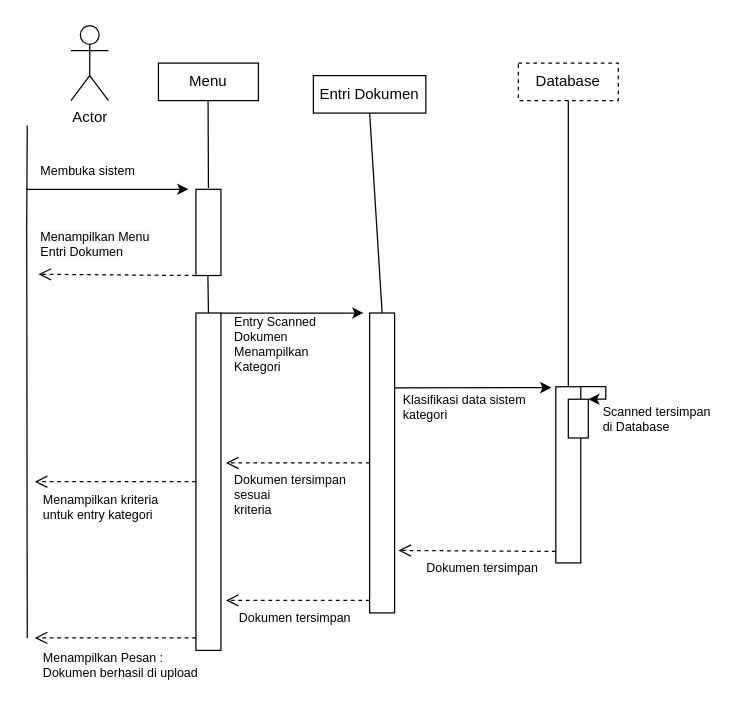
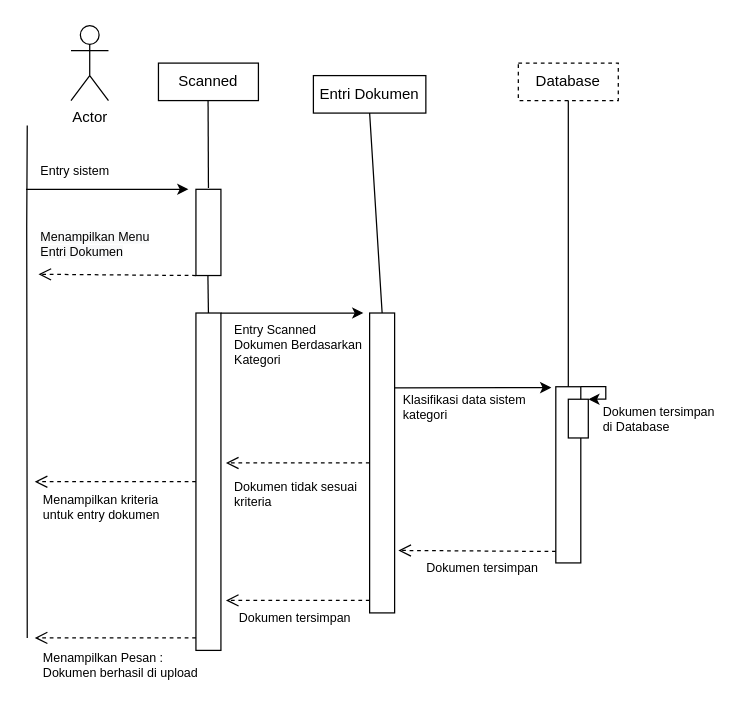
  <mxCell id="0" />
  <mxCell id="1" parent="0" />
  <mxCell id="2" value="Actor" style="shape=umlActor;verticalLabelPosition=bottom;verticalAlign=top;html=1;" vertex="1" parent="1"><mxGeometry x="56" y="20" width="30" height="60" as="geometry" /></mxCell>
- <mxCell id="3" value="Menu" style="rounded=0;whiteSpace=wrap;html=1;" vertex="1" parent="1"><mxGeometry x="126" y="50" width="80" height="30" as="geometry" /></mxCell>
+ <mxCell id="3" value="Scanned" style="rounded=0;whiteSpace=wrap;html=1;" vertex="1" parent="1"><mxGeometry x="126" y="50" width="80" height="30" as="geometry" /></mxCell>
  <mxCell id="4" value="Entri Dokumen" style="rounded=0;whiteSpace=wrap;html=1;" vertex="1" parent="1"><mxGeometry x="250" y="60" width="90" height="30" as="geometry" /></mxCell>
  <mxCell id="5" value="Database" style="rounded=0;whiteSpace=wrap;html=1;dashed=1;" vertex="1" parent="1"><mxGeometry x="414" y="50" width="80" height="30" as="geometry" /></mxCell>
  <mxCell id="6" value="" style="rounded=0;whiteSpace=wrap;html=1;" vertex="1" parent="1"><mxGeometry x="156" y="151" width="20" height="69" as="geometry" /></mxCell>
  <mxCell id="7" style="edgeStyle=orthogonalEdgeStyle;rounded=0;orthogonalLoop=1;jettySize=auto;html=1;exitX=1;exitY=0;exitDx=0;exitDy=0;fontSize=10;align=left;" edge="1" parent="1" source="8"><mxGeometry relative="1" as="geometry"><mxPoint x="470" y="319" as="targetPoint" /><Array as="points"><mxPoint x="484" y="309" /><mxPoint x="484" y="319" /></Array></mxGeometry></mxCell>
  <mxCell id="8" value="" style="rounded=0;whiteSpace=wrap;html=1;" vertex="1" parent="1"><mxGeometry x="444" y="309" width="20" height="141" as="geometry" /></mxCell>
  <mxCell id="9" value="" style="endArrow=none;html=1;rounded=0;exitX=0.5;exitY=1;exitDx=0;exitDy=0;entryX=0.5;entryY=0;entryDx=0;entryDy=0;" edge="1" parent="1" source="5" target="8"><mxGeometry width="50" height="50" relative="1" as="geometry"><mxPoint x="384" y="421" as="sourcePoint" /><mxPoint x="474" y="291" as="targetPoint" /></mxGeometry></mxCell>
  <mxCell id="10" value="" style="endArrow=none;html=1;rounded=0;exitX=0.5;exitY=1;exitDx=0;exitDy=0;entryX=0.5;entryY=0;entryDx=0;entryDy=0;" edge="1" parent="1" target="19" source="4"><mxGeometry width="50" height="50" relative="1" as="geometry"><mxPoint x="304.58" y="97" as="sourcePoint" /><mxPoint x="305" y="161" as="targetPoint" /></mxGeometry></mxCell>
- <mxCell id="11" value="Membuka sistem" style="text;html=1;strokeColor=none;fillColor=none;align=left;verticalAlign=middle;whiteSpace=wrap;rounded=0;fontSize=10;" vertex="1" parent="1"><mxGeometry x="30" y="121" width="80" height="30" as="geometry" /></mxCell>
+ <mxCell id="11" value="Entry sistem" style="text;html=1;strokeColor=none;fillColor=none;align=left;verticalAlign=middle;whiteSpace=wrap;rounded=0;fontSize=10;" vertex="1" parent="1"><mxGeometry x="30" y="121" width="80" height="30" as="geometry" /></mxCell>
  <mxCell id="12" value="" style="endArrow=none;html=1;rounded=0;" edge="1" parent="1"><mxGeometry width="50" height="50" relative="1" as="geometry"><mxPoint x="21" y="510" as="sourcePoint" /><mxPoint x="21" y="100" as="targetPoint" /><Array as="points"><mxPoint x="20.58" y="181" /></Array></mxGeometry></mxCell>
  <mxCell id="13" value="" style="endArrow=classic;html=1;rounded=0;" edge="1" parent="1"><mxGeometry width="50" height="50" relative="1" as="geometry"><mxPoint x="20" y="151" as="sourcePoint" /><mxPoint x="150" y="151" as="targetPoint" /><Array as="points" /></mxGeometry></mxCell>
  <mxCell id="14" value="" style="endArrow=classic;html=1;rounded=0;entryX=0.971;entryY=-0.01;entryDx=0;entryDy=0;exitX=1;exitY=0.25;exitDx=0;exitDy=0;entryPerimeter=0;" edge="1" parent="1" target="15" source="19"><mxGeometry width="50" height="50" relative="1" as="geometry"><mxPoint x="306" y="309.19" as="sourcePoint" /><mxPoint x="429" y="310" as="targetPoint" /><Array as="points" /></mxGeometry></mxCell>
  <mxCell id="15" value="&lt;div style=&quot;font-size: 10px&quot;&gt;&lt;span style=&quot;font-size: 10px&quot;&gt;Klasifikasi data sistem&lt;/span&gt;&lt;/div&gt;&lt;div style=&quot;font-size: 10px&quot;&gt;&lt;span style=&quot;font-size: 10px&quot;&gt;kategori&lt;/span&gt;&lt;/div&gt;" style="text;html=1;strokeColor=none;fillColor=none;align=left;verticalAlign=middle;whiteSpace=wrap;rounded=0;fontSize=10;" vertex="1" parent="1"><mxGeometry x="320" y="310" width="124" height="30" as="geometry" /></mxCell>
  <mxCell id="16" value="" style="html=1;verticalAlign=bottom;endArrow=open;dashed=1;endSize=8;rounded=0;fontSize=10;exitX=0;exitY=0.25;exitDx=0;exitDy=0;align=left;" edge="1" parent="1"><mxGeometry x="0.995" y="50" relative="1" as="geometry"><mxPoint x="444" y="440.85" as="sourcePoint" /><mxPoint x="318" y="440" as="targetPoint" /><mxPoint as="offset" /></mxGeometry></mxCell>
  <mxCell id="17" value="" style="html=1;verticalAlign=bottom;endArrow=open;dashed=1;endSize=8;rounded=0;fontSize=10;exitX=0;exitY=1;exitDx=0;exitDy=0;align=left;" edge="1" parent="1"><mxGeometry x="0.765" y="-10" relative="1" as="geometry"><mxPoint x="295" y="480" as="sourcePoint" /><mxPoint x="180" y="480" as="targetPoint" /><mxPoint as="offset" /></mxGeometry></mxCell>
  <mxCell id="18" value="" style="rounded=0;whiteSpace=wrap;html=1;" vertex="1" parent="1"><mxGeometry x="156" y="250" width="20" height="270" as="geometry" /></mxCell>
  <mxCell id="19" value="" style="rounded=0;whiteSpace=wrap;html=1;" vertex="1" parent="1"><mxGeometry x="295" y="250" width="20" height="240" as="geometry" /></mxCell>
  <mxCell id="20" value="" style="endArrow=classic;html=1;rounded=0;" edge="1" parent="1"><mxGeometry width="50" height="50" relative="1" as="geometry"><mxPoint x="176" y="250" as="sourcePoint" /><mxPoint x="290" y="250" as="targetPoint" /><Array as="points" /></mxGeometry></mxCell>
- <mxCell id="21" value="&lt;div style=&quot;font-size: 10px&quot;&gt;&lt;span style=&quot;font-size: 10px&quot;&gt;Entry Scanned&lt;/span&gt;&lt;/div&gt;&lt;div style=&quot;font-size: 10px&quot;&gt;&lt;span style=&quot;font-size: 10px&quot;&gt;Dokumen Menampilkan&lt;/span&gt;&lt;/div&gt;&lt;div style=&quot;font-size: 10px&quot;&gt;&lt;span style=&quot;font-size: 10px&quot;&gt;Kategori&lt;/span&gt;&lt;/div&gt;" style="text;html=1;strokeColor=none;fillColor=none;align=left;verticalAlign=middle;whiteSpace=wrap;rounded=0;fontSize=10;" vertex="1" parent="1"><mxGeometry x="185" y="260" width="105" height="30" as="geometry" /></mxCell>
+ <mxCell id="21" value="&lt;div style=&quot;font-size: 10px&quot;&gt;&lt;span style=&quot;font-size: 10px&quot;&gt;Entry Scanned&lt;/span&gt;&lt;/div&gt;&lt;div style=&quot;font-size: 10px&quot;&gt;&lt;span style=&quot;font-size: 10px&quot;&gt;Dokumen Berdasarkan&lt;/span&gt;&lt;/div&gt;&lt;div style=&quot;font-size: 10px&quot;&gt;&lt;span style=&quot;font-size: 10px&quot;&gt;Kategori&lt;/span&gt;&lt;/div&gt;" style="text;html=1;strokeColor=none;fillColor=none;align=left;verticalAlign=middle;whiteSpace=wrap;rounded=0;fontSize=10;" vertex="1" parent="1"><mxGeometry x="185" y="260" width="105" height="30" as="geometry" /></mxCell>
  <mxCell id="22" value="&lt;span style=&quot;background-color: rgb(248 , 249 , 250)&quot;&gt;Menampilkan Menu&lt;/span&gt;&lt;br style=&quot;background-color: rgb(248 , 249 , 250)&quot;&gt;&lt;span style=&quot;background-color: rgb(248 , 249 , 250)&quot;&gt;Entri Dokumen&lt;/span&gt;" style="html=1;verticalAlign=bottom;endArrow=open;dashed=1;endSize=8;rounded=0;fontSize=10;exitX=0;exitY=0.25;exitDx=0;exitDy=0;align=left;" edge="1" parent="1"><mxGeometry x="1" y="-9" relative="1" as="geometry"><mxPoint x="156" y="220" as="sourcePoint" /><mxPoint x="30" y="219" as="targetPoint" /><mxPoint as="offset" /></mxGeometry></mxCell>
  <mxCell id="23" value="" style="endArrow=none;html=1;rounded=0;fontSize=10;align=left;exitX=0.5;exitY=0;exitDx=0;exitDy=0;" edge="1" parent="1" source="18"><mxGeometry width="50" height="50" relative="1" as="geometry"><mxPoint x="166" y="240" as="sourcePoint" /><mxPoint x="165.58" y="220" as="targetPoint" /></mxGeometry></mxCell>
- <mxCell id="24" value="&lt;span style=&quot;&quot;&gt;Scanned tersimpan&lt;br&gt;di Database&lt;br&gt;&lt;/span&gt;" style="text;html=1;align=left;verticalAlign=middle;resizable=0;points=[];autosize=1;strokeColor=none;fillColor=none;fontSize=10;" vertex="1" parent="1"><mxGeometry x="480" y="319.5" width="100" height="30" as="geometry" /></mxCell>
+ <mxCell id="24" value="&lt;span style=&quot;&quot;&gt;Dokumen tersimpan&lt;br&gt;di Database&lt;br&gt;&lt;/span&gt;" style="text;html=1;align=left;verticalAlign=middle;resizable=0;points=[];autosize=1;strokeColor=none;fillColor=none;fontSize=10;" vertex="1" parent="1"><mxGeometry x="480" y="319.5" width="100" height="30" as="geometry" /></mxCell>
  <mxCell id="25" value="" style="rounded=0;whiteSpace=wrap;html=1;" vertex="1" parent="1"><mxGeometry x="454" y="319" width="16" height="31" as="geometry" /></mxCell>
  <mxCell id="26" value="&lt;span style=&quot;text-align: left&quot;&gt;Dokumen tersimpan&lt;/span&gt;" style="text;html=1;align=center;verticalAlign=middle;resizable=0;points=[];autosize=1;strokeColor=none;fillColor=none;fontSize=10;" vertex="1" parent="1"><mxGeometry x="185" y="484" width="100" height="20" as="geometry" /></mxCell>
  <mxCell id="27" value="&lt;span&gt;Menampilkan Pesan :&lt;br&gt;&lt;div&gt;&lt;span&gt;Dokumen berhasil di upload&lt;/span&gt;&lt;/div&gt;&lt;/span&gt;" style="text;html=1;align=left;verticalAlign=middle;resizable=0;points=[];autosize=1;strokeColor=none;fillColor=none;fontSize=10;" vertex="1" parent="1"><mxGeometry x="32" y="517" width="140" height="30" as="geometry" /></mxCell>
  <mxCell id="28" value="&lt;span style=&quot;text-align: left&quot;&gt;Dokumen tersimpan&lt;/span&gt;" style="text;html=1;align=center;verticalAlign=middle;resizable=0;points=[];autosize=1;strokeColor=none;fillColor=none;fontSize=10;" vertex="1" parent="1"><mxGeometry x="335" y="444" width="100" height="20" as="geometry" /></mxCell>
  <mxCell id="29" value="" style="html=1;verticalAlign=bottom;endArrow=open;dashed=1;endSize=8;rounded=0;fontSize=10;exitX=0;exitY=1;exitDx=0;exitDy=0;align=left;" edge="1" parent="1"><mxGeometry x="0.765" y="-10" relative="1" as="geometry"><mxPoint x="295" y="370" as="sourcePoint" /><mxPoint x="180" y="370" as="targetPoint" /><mxPoint as="offset" /></mxGeometry></mxCell>
- <mxCell id="30" value="&lt;div style=&quot;font-size: 10px&quot;&gt;Dokumen tersimpan sesuai&lt;/div&gt;&lt;div style=&quot;font-size: 10px&quot;&gt;kriteria&lt;/div&gt;" style="text;html=1;strokeColor=none;fillColor=none;align=left;verticalAlign=middle;whiteSpace=wrap;rounded=0;fontSize=10;" vertex="1" parent="1"><mxGeometry x="185" y="380" width="105" height="30" as="geometry" /></mxCell>
+ <mxCell id="30" value="&lt;div style=&quot;font-size: 10px&quot;&gt;Dokumen tidak sesuai&lt;/div&gt;&lt;div style=&quot;font-size: 10px&quot;&gt;kriteria&lt;/div&gt;" style="text;html=1;strokeColor=none;fillColor=none;align=left;verticalAlign=middle;whiteSpace=wrap;rounded=0;fontSize=10;" vertex="1" parent="1"><mxGeometry x="185" y="380" width="105" height="30" as="geometry" /></mxCell>
  <mxCell id="31" value="" style="html=1;verticalAlign=bottom;endArrow=open;dashed=1;endSize=8;rounded=0;fontSize=10;align=left;exitX=0;exitY=0.5;exitDx=0;exitDy=0;" edge="1" parent="1" source="18"><mxGeometry x="0.765" y="-10" relative="1" as="geometry"><mxPoint x="130" y="390" as="sourcePoint" /><mxPoint x="27" y="385" as="targetPoint" /><mxPoint as="offset" /></mxGeometry></mxCell>
- <mxCell id="32" value="&lt;span&gt;Menampilkan kriteria&lt;br&gt;untuk entry kategori&lt;br&gt;&lt;/span&gt;" style="text;html=1;align=left;verticalAlign=middle;resizable=0;points=[];autosize=1;strokeColor=none;fillColor=none;fontSize=10;" vertex="1" parent="1"><mxGeometry x="32" y="390" width="110" height="30" as="geometry" /></mxCell>
+ <mxCell id="32" value="&lt;span&gt;Menampilkan kriteria&lt;br&gt;untuk entry dokumen&lt;br&gt;&lt;/span&gt;" style="text;html=1;align=left;verticalAlign=middle;resizable=0;points=[];autosize=1;strokeColor=none;fillColor=none;fontSize=10;" vertex="1" parent="1"><mxGeometry x="32" y="390" width="110" height="30" as="geometry" /></mxCell>
  <mxCell id="33" value="" style="endArrow=none;html=1;rounded=0;exitX=0.5;exitY=1;exitDx=0;exitDy=0;" edge="1" parent="1"><mxGeometry width="50" height="50" relative="1" as="geometry"><mxPoint x="165.71" y="80" as="sourcePoint" /><mxPoint x="166" y="150" as="targetPoint" /></mxGeometry></mxCell>
  <mxCell id="34" value="" style="html=1;verticalAlign=bottom;endArrow=open;dashed=1;endSize=8;rounded=0;fontSize=10;align=left;exitX=0;exitY=0.5;exitDx=0;exitDy=0;" edge="1" parent="1"><mxGeometry x="0.765" y="-10" relative="1" as="geometry"><mxPoint x="156" y="510" as="sourcePoint" /><mxPoint x="27" y="510" as="targetPoint" /><mxPoint as="offset" /></mxGeometry></mxCell>
